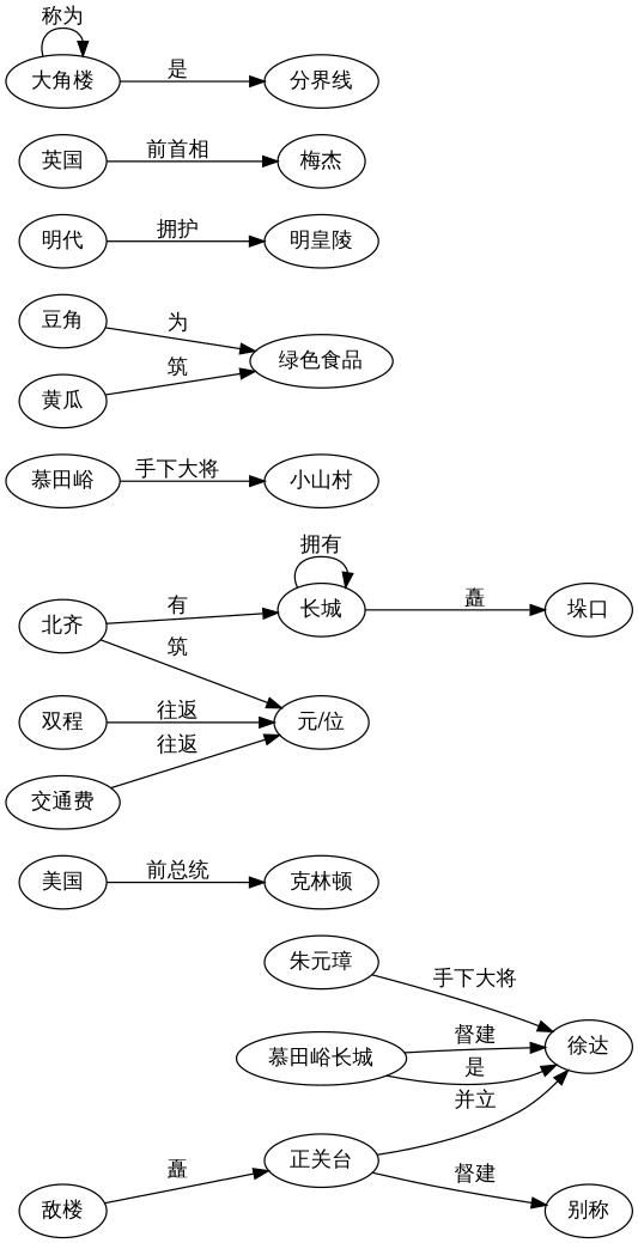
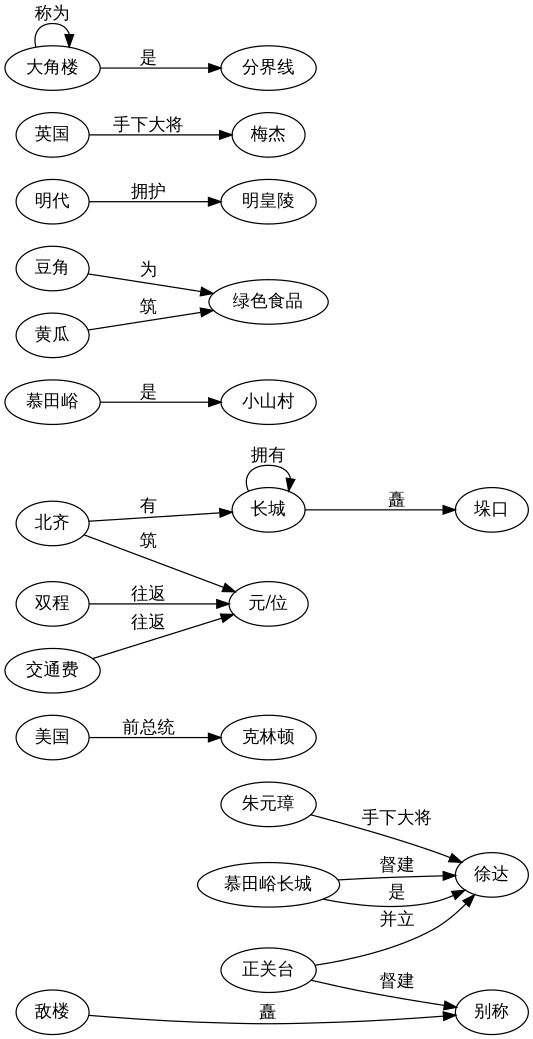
  digraph {
    fontname=Nunito
    rankdir=LR
    node [fontname=Nunito]
    edge [fontname=Nunito]
    "慕田峪长城"
    "徐达"
    "美国"
    "克林顿"
    "正关台"
    "别称"
    "敌楼"
    "北齐"
    "长城"
    "元/位"
    "垛口"
    "慕田峪"
    "小山村"
    "双程"
    "豆角"
    "绿色食品"
    "明代"
    "明皇陵"
    "英国"
    "梅杰"
    "大角楼"
    "分界线"
    "交通费"
    "黄瓜"
    "朱元璋"
    "慕田峪长城" -> "徐达" [label="督建"]
    "慕田峪长城" -> "徐达" [label="是"]
    "美国" -> "克林顿" [label="前总统"]
    "正关台" -> "徐达" [label="并立"]
    "正关台" -> "别称" [label="督建"]
-   "敌楼" -> "正关台" [label="矗"]
+   "敌楼" -> "别称" [label="矗"]
    "北齐" -> "长城" [label="有"]
    "北齐" -> "元/位" [label="筑"]
    "长城" -> "长城" [label="拥有"]
    "长城" -> "垛口" [label="矗"]
-   "慕田峪" -> "小山村" [label="手下大将"]
+   "慕田峪" -> "小山村" [label="是"]
    "双程" -> "元/位" [label="往返"]
    "豆角" -> "绿色食品" [label="为"]
    "明代" -> "明皇陵" [label="拥护"]
-   "英国" -> "梅杰" [label="前首相"]
+   "英国" -> "梅杰" [label="手下大将"]
    "大角楼" -> "大角楼" [label="称为"]
    "大角楼" -> "分界线" [label="是"]
    "交通费" -> "元/位" [label="往返"]
    "黄瓜" -> "绿色食品" [label="筑"]
    "朱元璋" -> "徐达" [label="手下大将"]
  }
